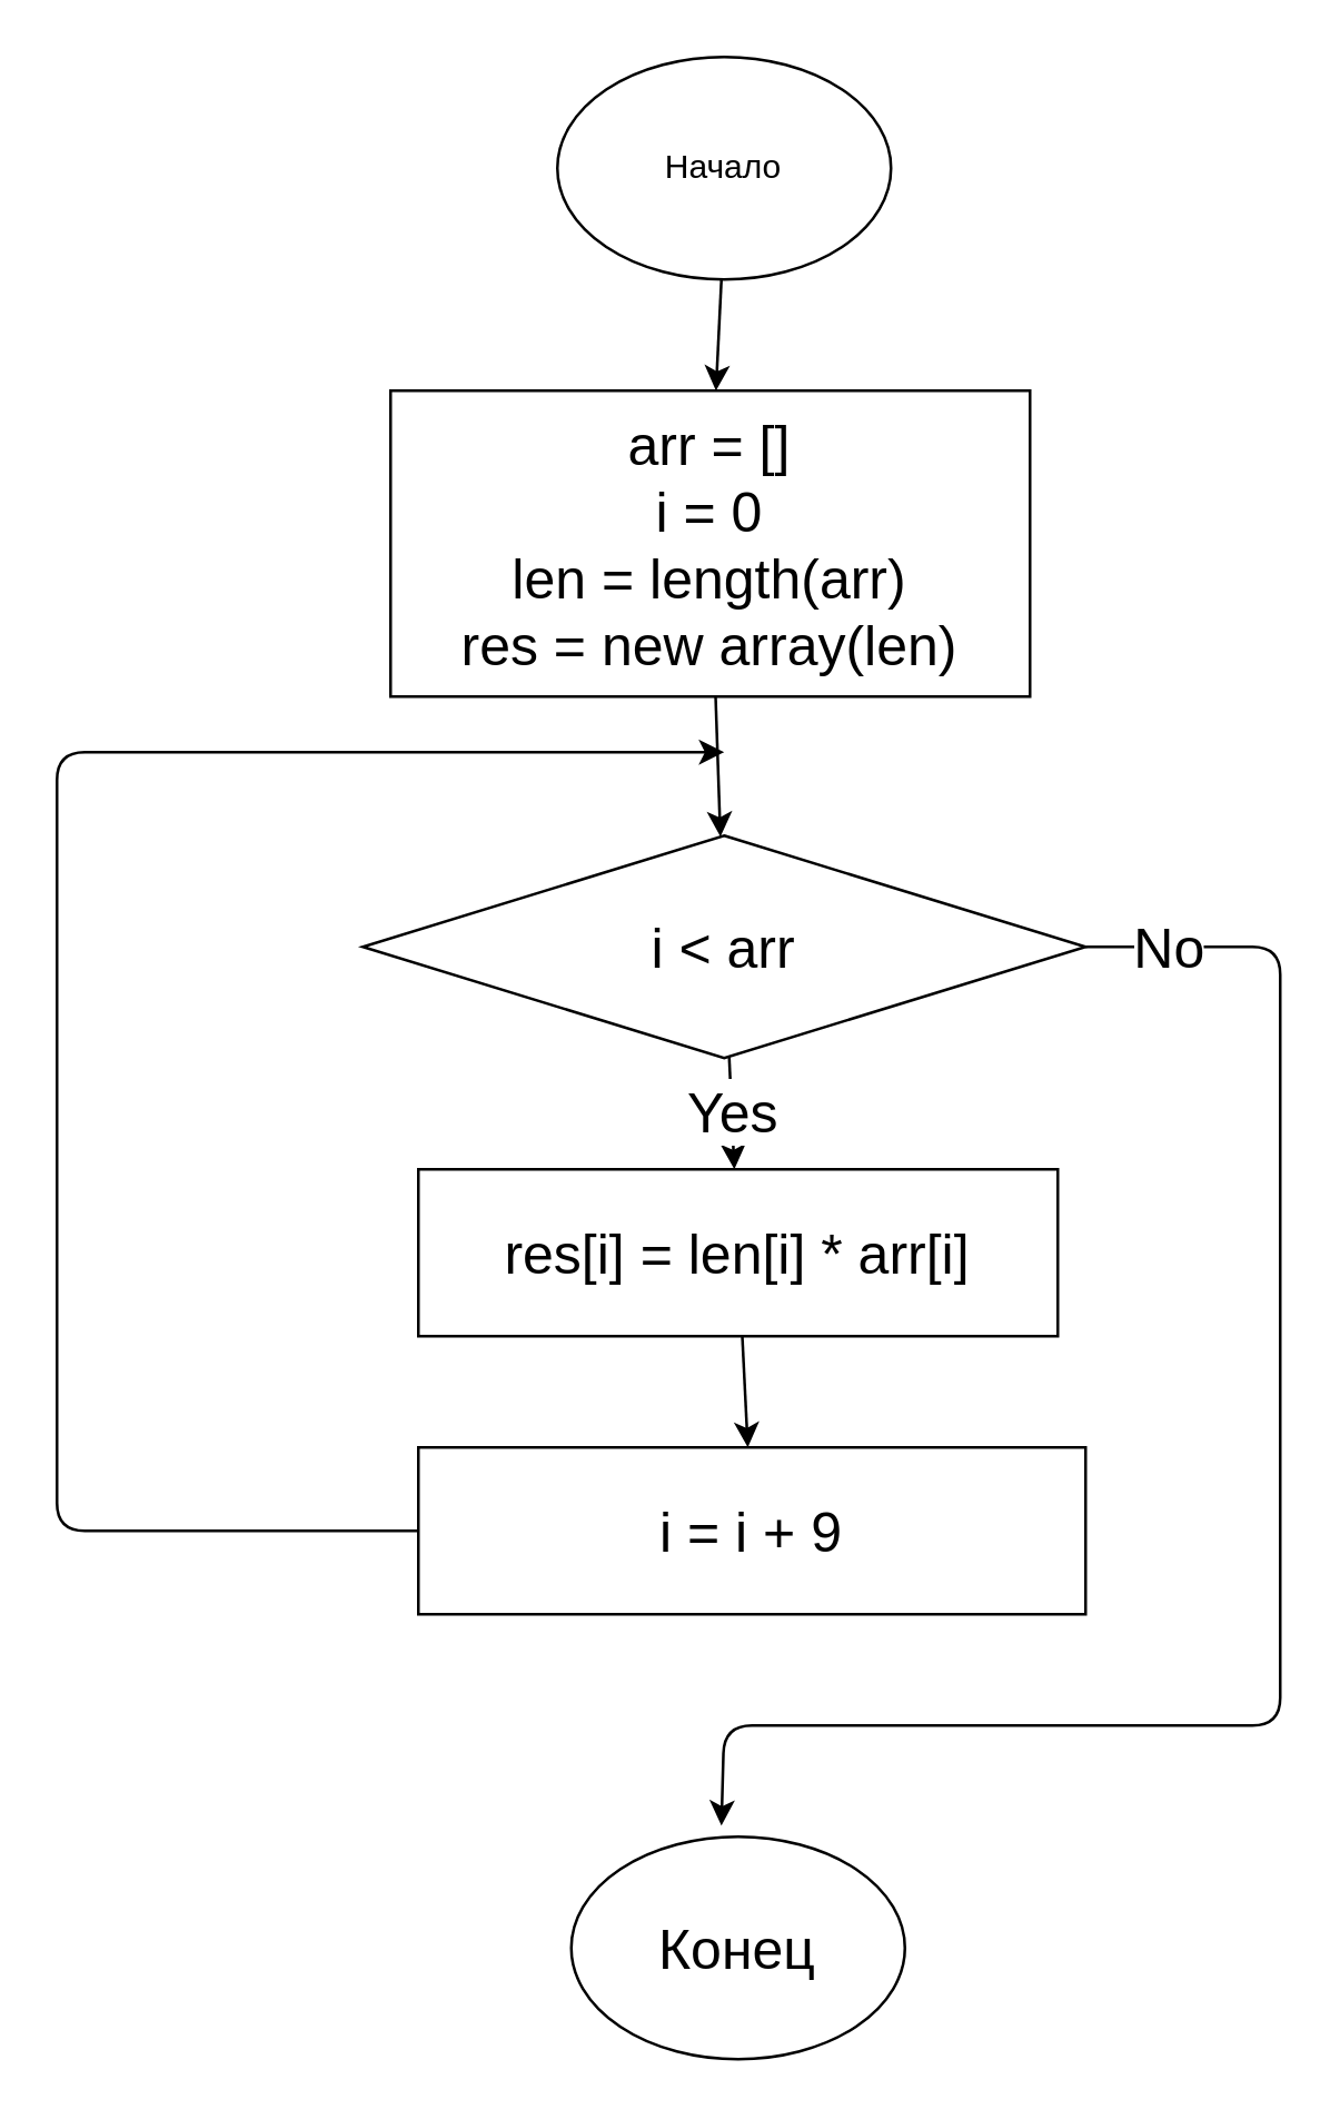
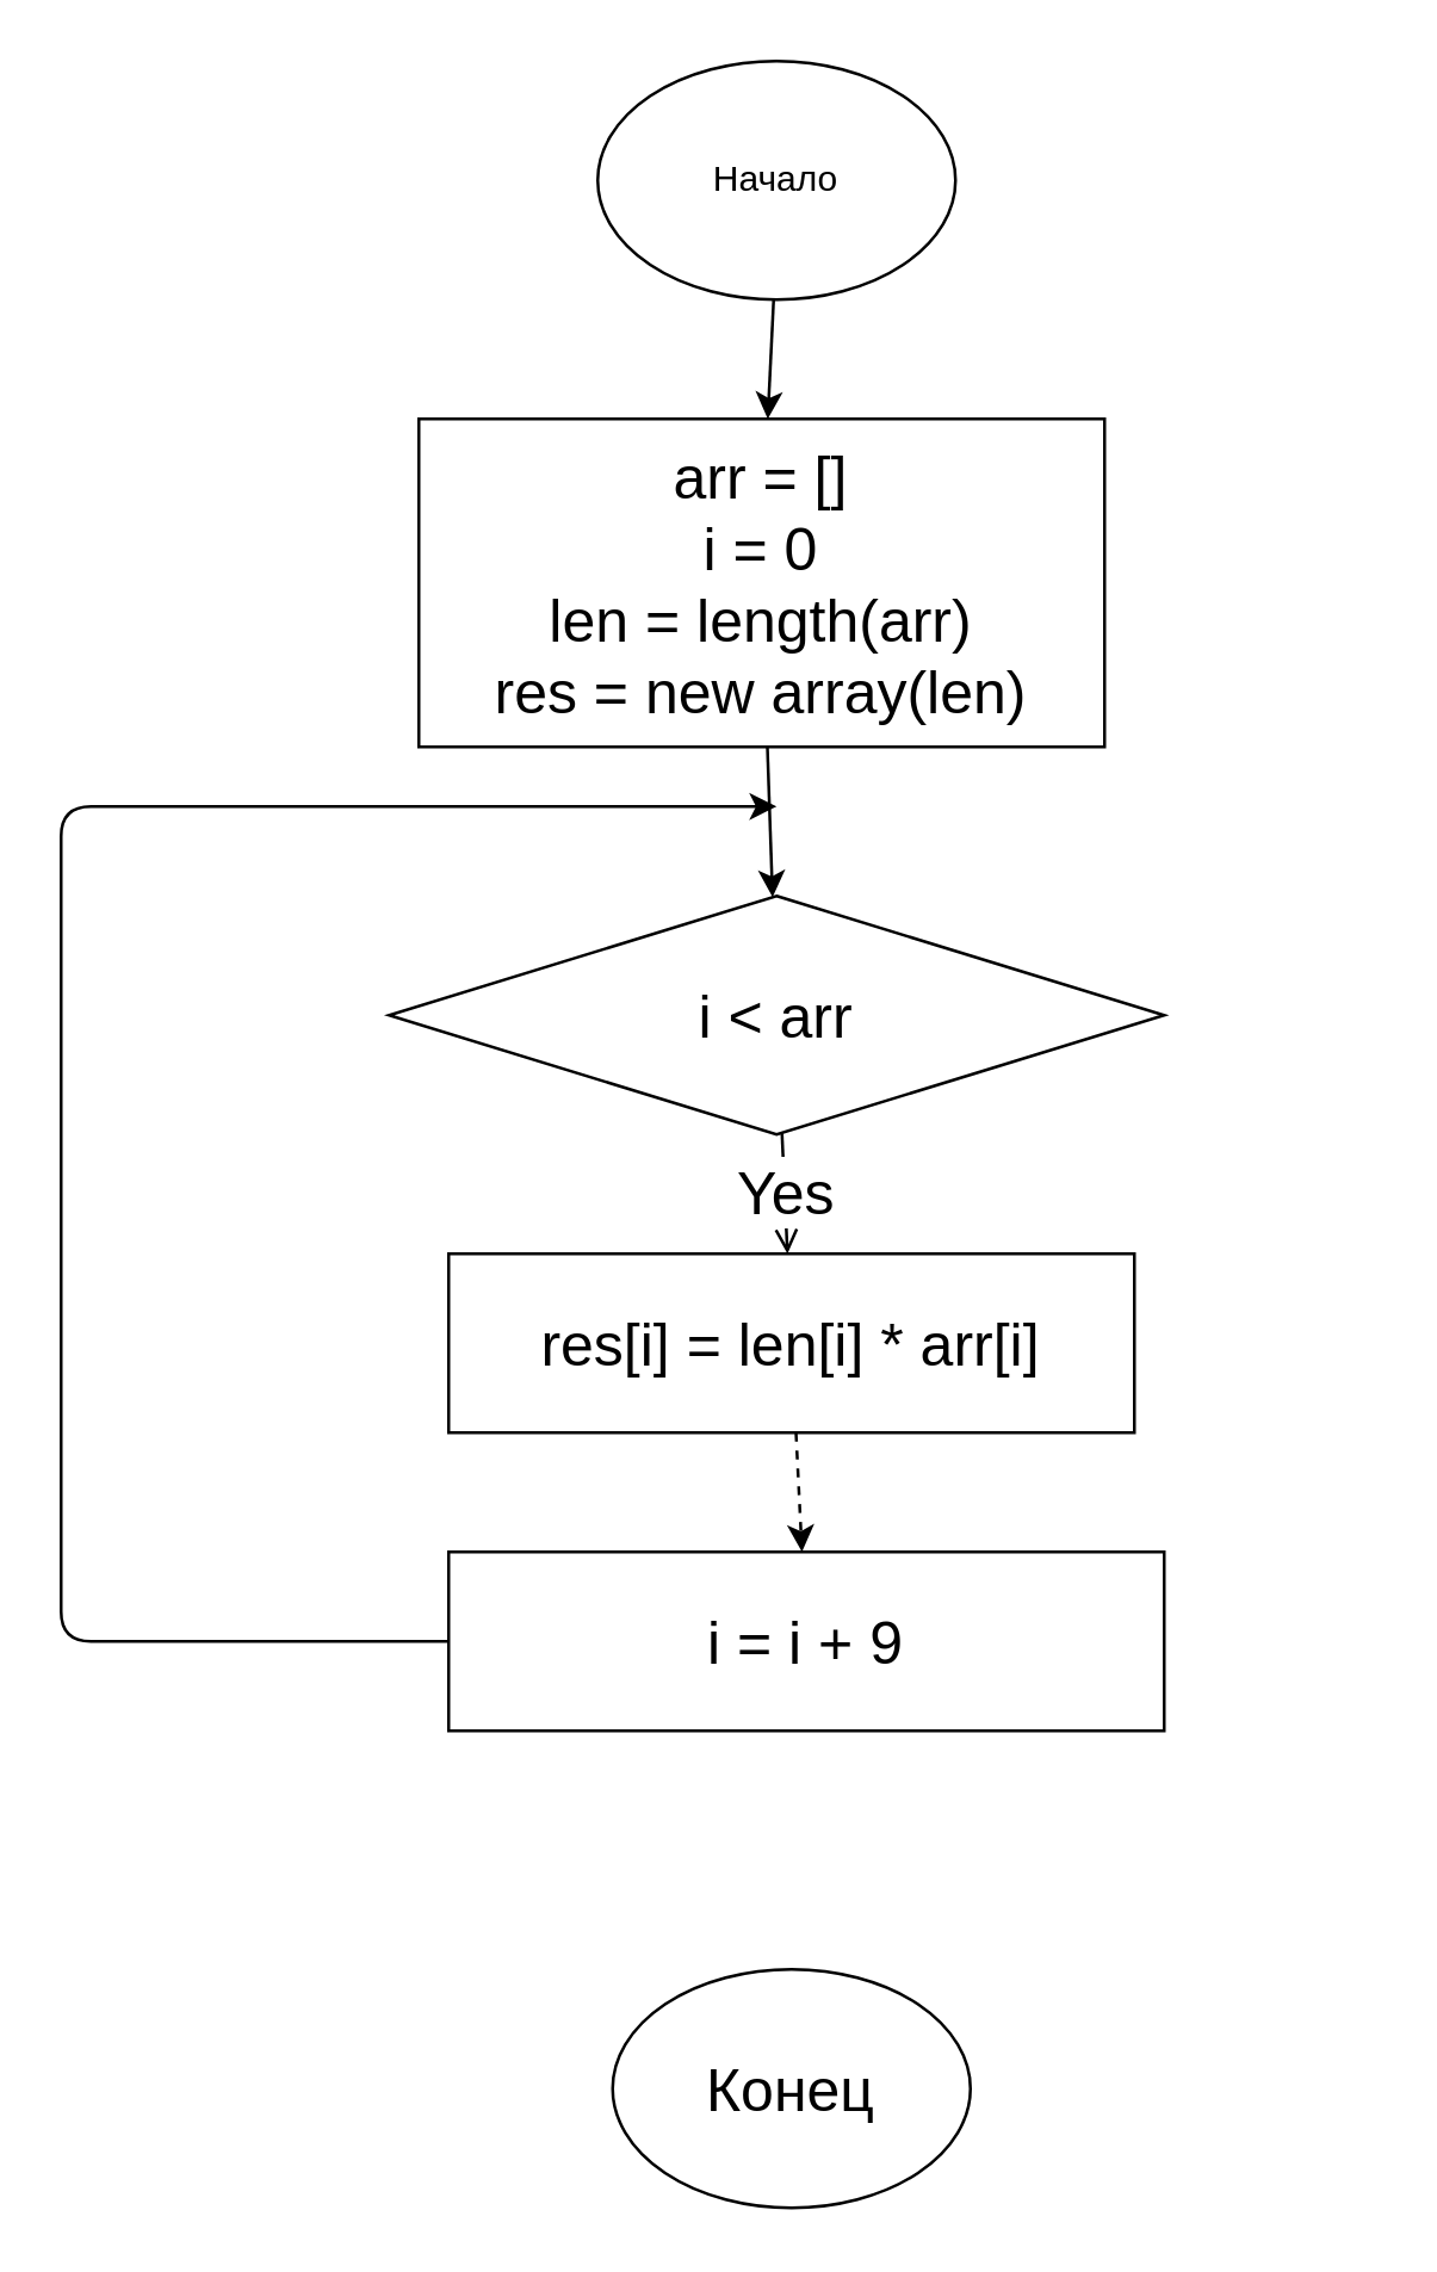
  <mxCell id="0" />
  <mxCell id="1" parent="0" />
  <mxCell id="2" value="" style="edgeStyle=none;html=1;" edge="1" parent="1" source="3" target="5"><mxGeometry relative="1" as="geometry" /></mxCell>
  <mxCell id="3" value="Начало" style="ellipse;whiteSpace=wrap;html=1;" vertex="1" parent="1"><mxGeometry x="200" width="120" height="80" as="geometry" y="20" /></mxCell>
  <mxCell id="4" value="" style="edgeStyle=none;html=1;fontSize=20;" edge="1" parent="1" source="5" target="8"><mxGeometry relative="1" as="geometry" /></mxCell>
  <mxCell id="5" value="arr = []&lt;br style=&quot;font-size: 20px&quot;&gt;i = 0&lt;br style=&quot;font-size: 20px&quot;&gt;len = length(arr)&lt;br&gt;res = new array(len)" style="whiteSpace=wrap;html=1;fontSize=20;" vertex="1" parent="1"><mxGeometry x="140" y="140" width="230" height="110" as="geometry" /></mxCell>
- <mxCell id="6" value="Yes" style="edgeStyle=none;html=1;fontSize=20;" edge="1" parent="1" source="8" target="10"><mxGeometry relative="1" as="geometry" /></mxCell>
- <mxCell id="7" value="No" style="edgeStyle=none;html=1;exitX=1;exitY=0.5;exitDx=0;exitDy=0;fontSize=20;entryX=0.45;entryY=-0.05;entryDx=0;entryDy=0;entryPerimeter=0;" edge="1" parent="1" source="8" target="13"><mxGeometry x="-0.898" relative="1" as="geometry"><mxPoint x="260" y="670" as="targetPoint" /><Array as="points"><mxPoint x="460" y="340" /><mxPoint x="460" y="620" /><mxPoint x="260" y="620" /></Array><mxPoint as="offset" /></mxGeometry></mxCell>
+ <mxCell id="6" value="Yes" style="edgeStyle=none;html=1;fontSize=20;endArrow=open;" edge="1" parent="1" source="8" target="10"><mxGeometry relative="1" as="geometry" /></mxCell>
  <mxCell id="8" value="i &amp;lt; arr" style="rhombus;whiteSpace=wrap;html=1;fontSize=20;" vertex="1" parent="1"><mxGeometry x="130" y="300" width="260" height="80" as="geometry" /></mxCell>
- <mxCell id="9" value="" style="edgeStyle=none;html=1;fontSize=20;" edge="1" parent="1" source="10" target="12"><mxGeometry relative="1" as="geometry" /></mxCell>
+ <mxCell id="9" value="" style="edgeStyle=none;html=1;fontSize=20;dashed=1;" edge="1" parent="1" source="10" target="12"><mxGeometry relative="1" as="geometry" /></mxCell>
  <mxCell id="10" value="res[i] = len[i] * arr[i]" style="whiteSpace=wrap;html=1;fontSize=20;" vertex="1" parent="1"><mxGeometry x="150" y="420" width="230" height="60" as="geometry" /></mxCell>
  <mxCell id="11" style="edgeStyle=none;html=1;exitX=0;exitY=0.5;exitDx=0;exitDy=0;fontSize=20;" edge="1" parent="1" source="12"><mxGeometry relative="1" as="geometry"><mxPoint x="260" y="270" as="targetPoint" /><Array as="points"><mxPoint x="20" y="550" /><mxPoint x="20" y="270" /></Array></mxGeometry></mxCell>
  <mxCell id="12" value="i = i + 9" style="whiteSpace=wrap;html=1;fontSize=20;" vertex="1" parent="1"><mxGeometry x="150" y="520" width="240" height="60" as="geometry" /></mxCell>
  <mxCell id="13" value="Конец" style="ellipse;whiteSpace=wrap;html=1;fontSize=20;" vertex="1" parent="1"><mxGeometry x="205" y="660" width="120" height="80" as="geometry" /></mxCell>
